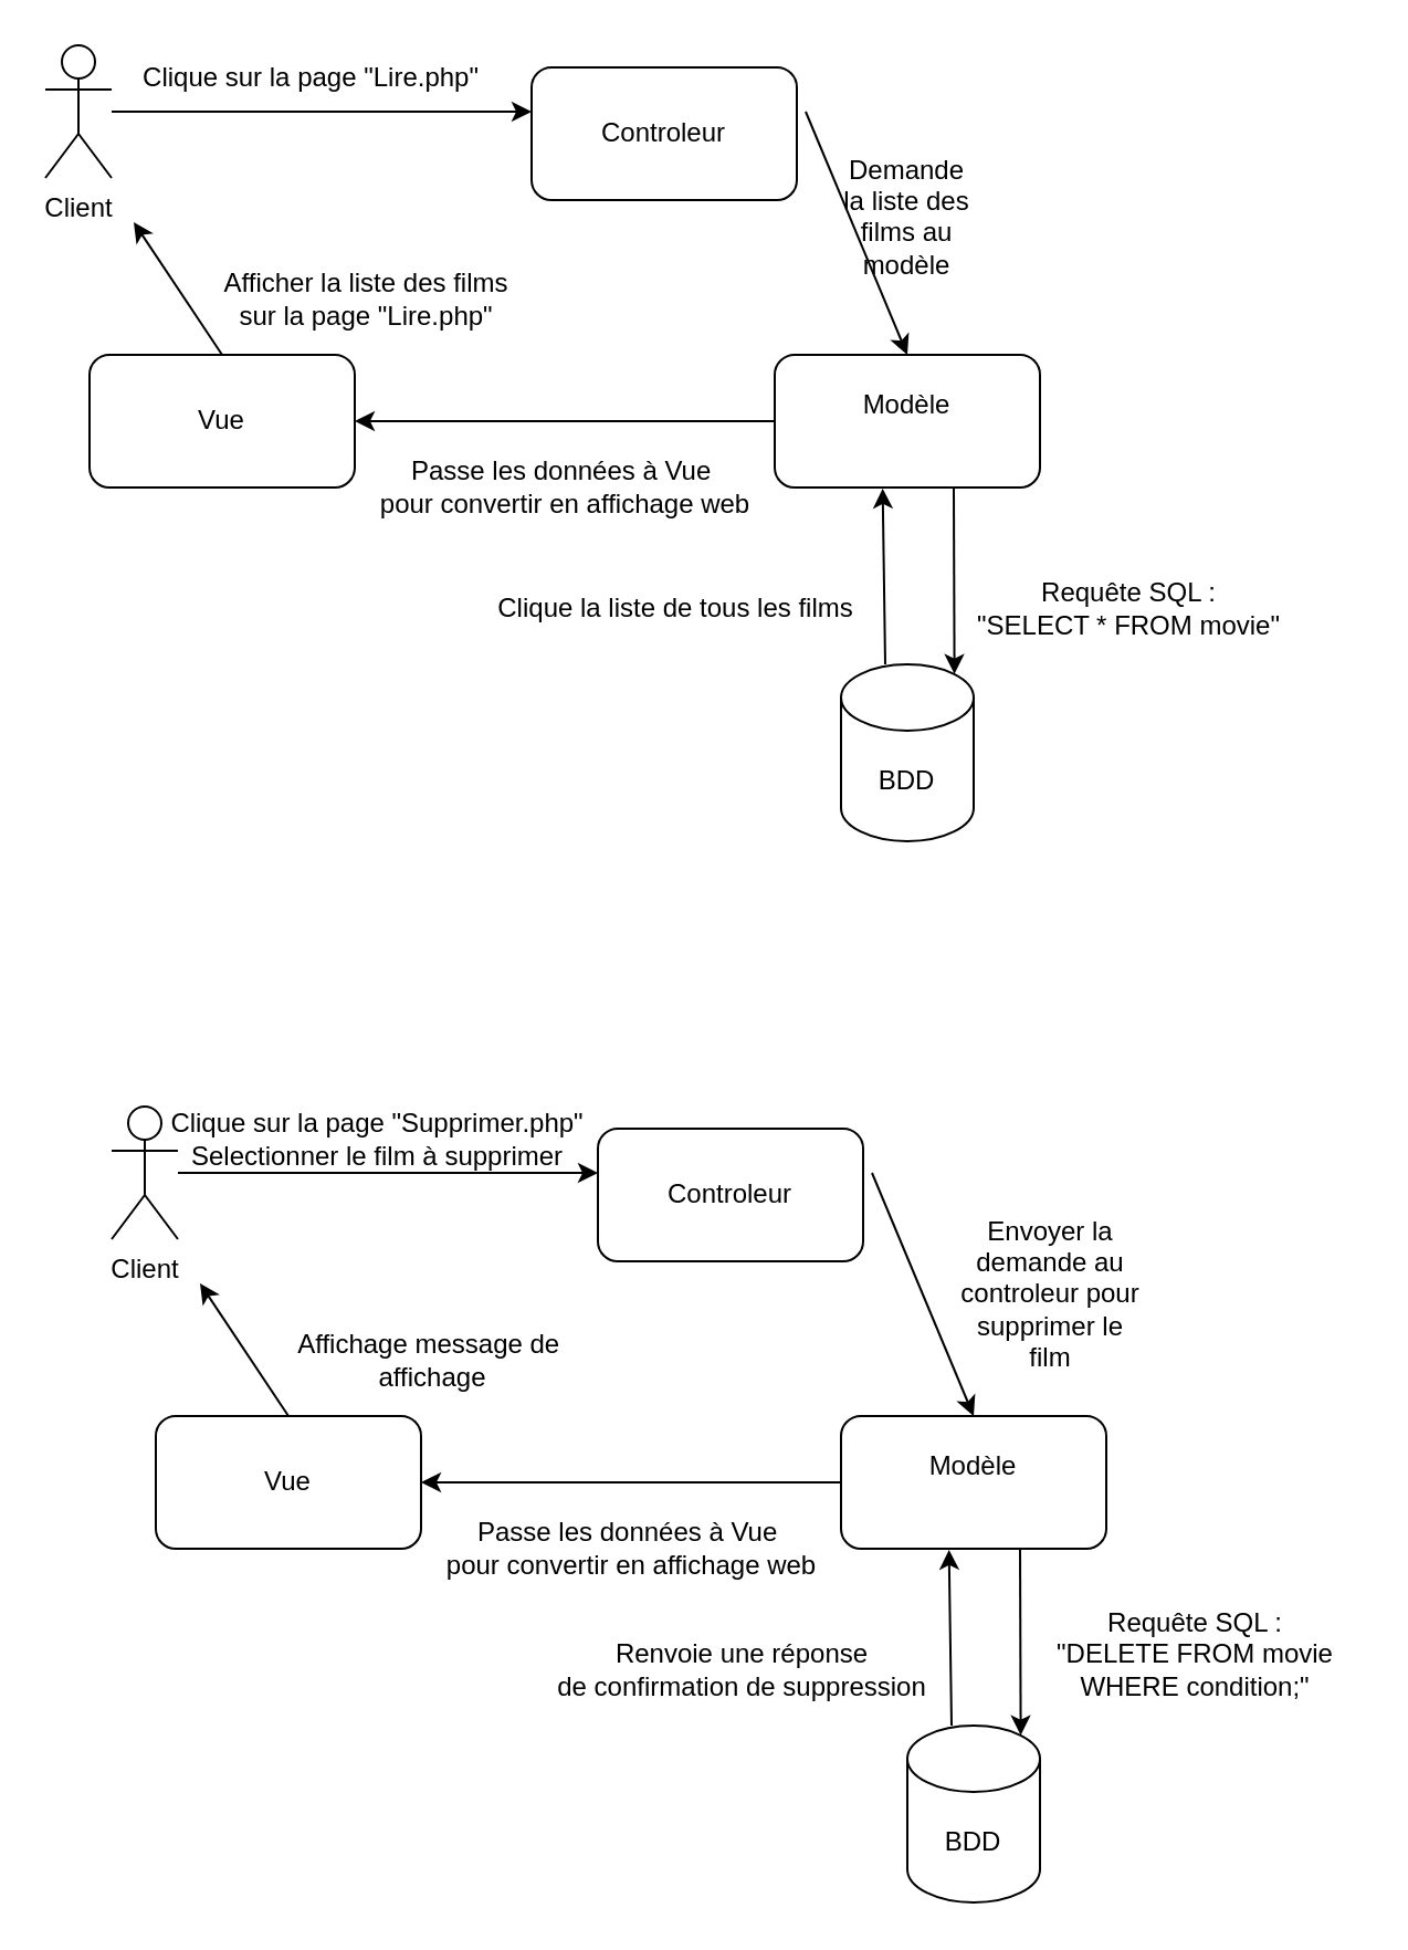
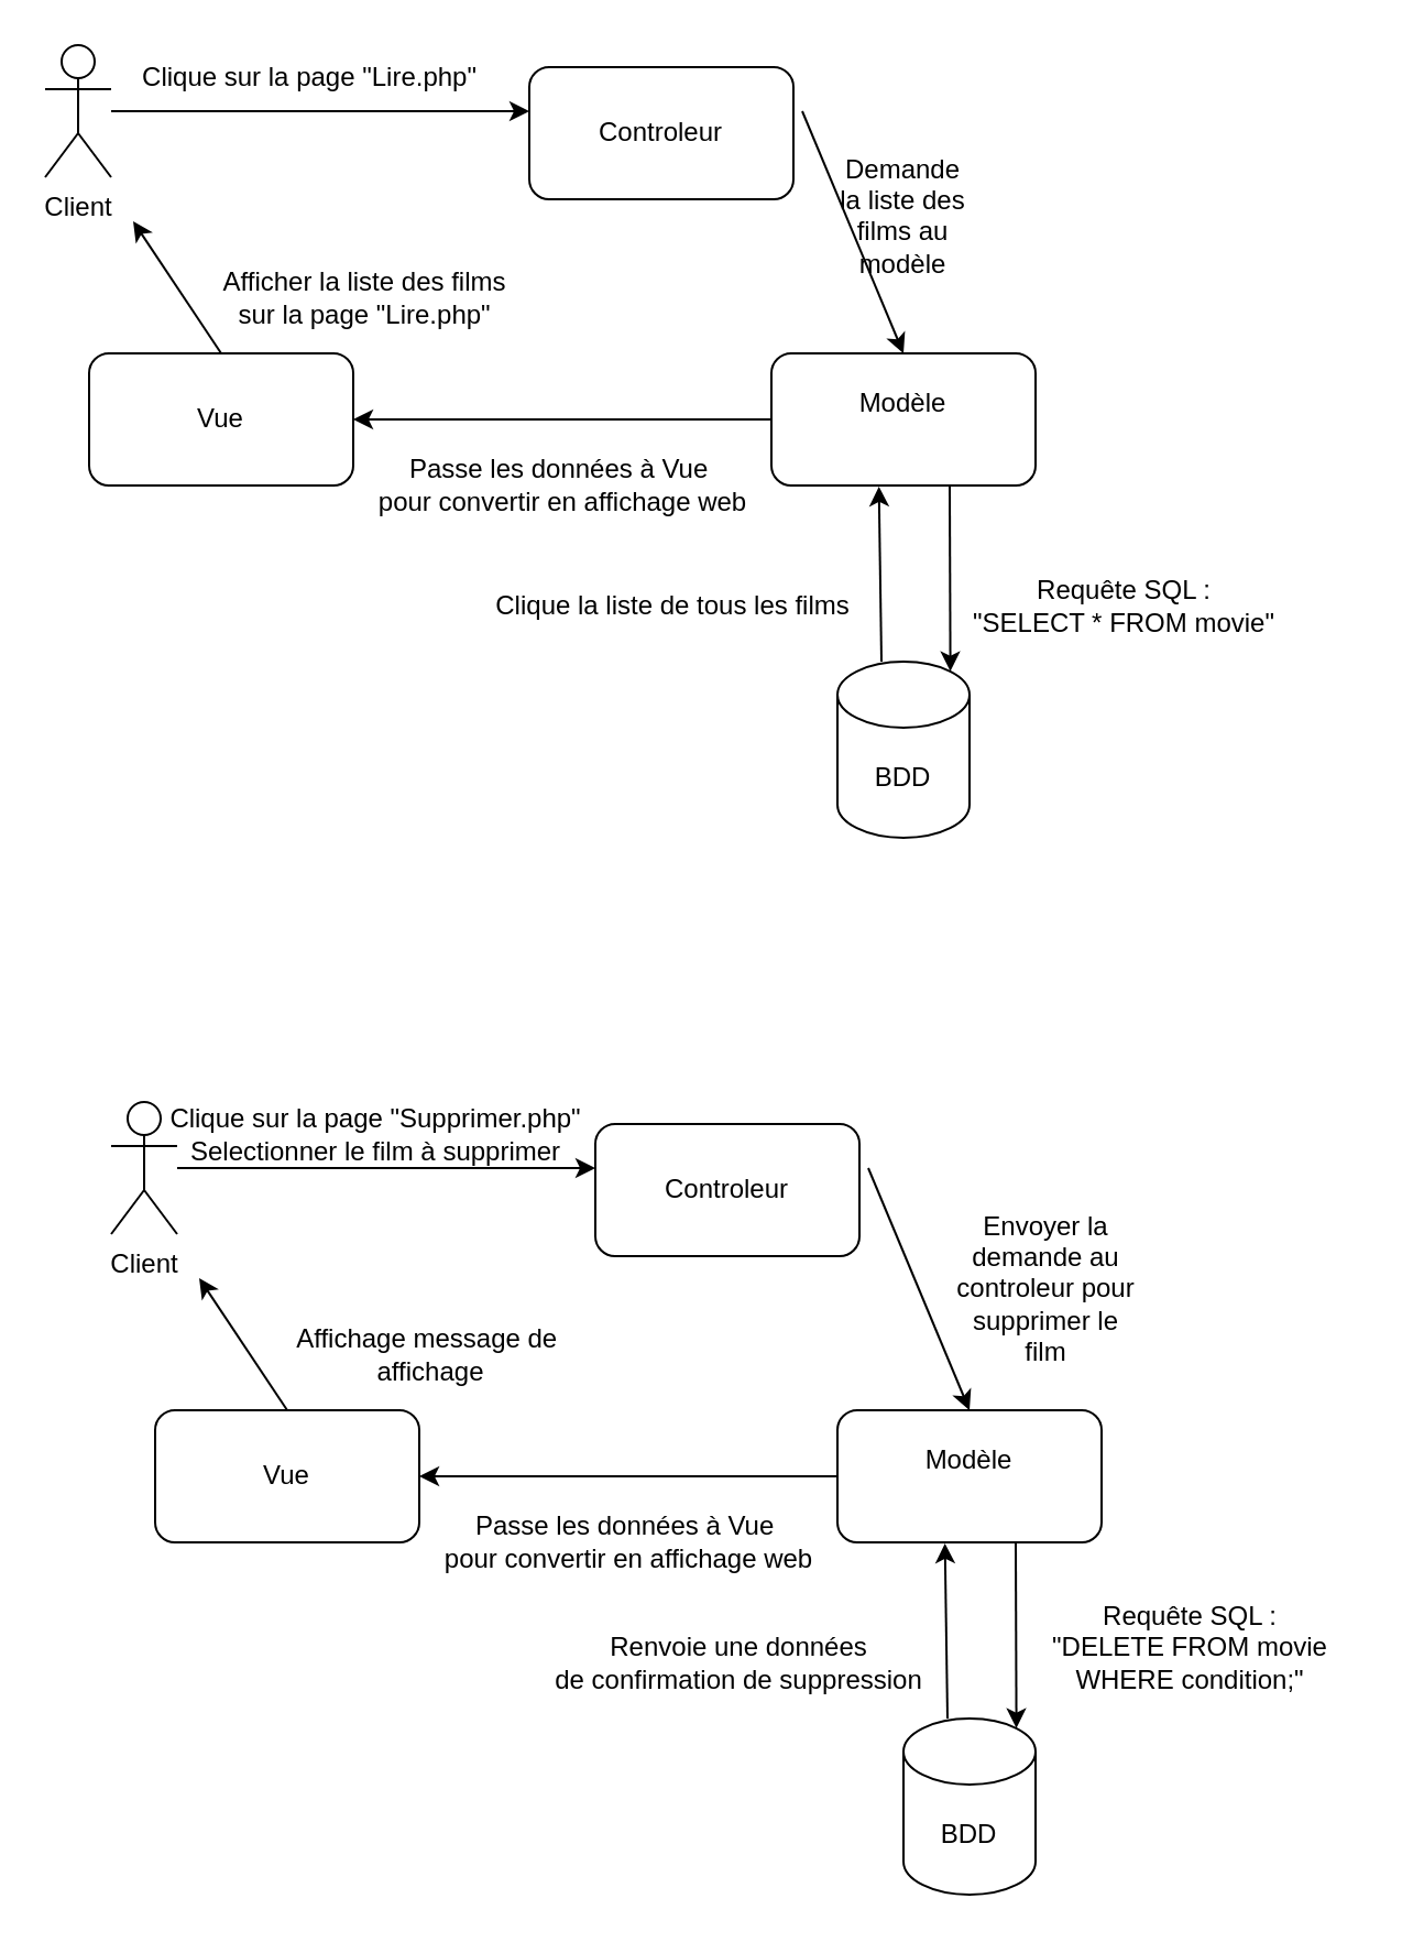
  <mxCell id="0" />
  <mxCell id="1" parent="0" />
  <mxCell id="2" value="Client&lt;div&gt;&lt;br&gt;&lt;/div&gt;" style="shape=umlActor;verticalLabelPosition=bottom;verticalAlign=top;html=1;outlineConnect=0;" vertex="1" parent="1"><mxGeometry x="20" y="20" width="30" height="60" as="geometry" /></mxCell>
  <mxCell id="3" value="BDD" style="shape=cylinder3;whiteSpace=wrap;html=1;boundedLbl=1;backgroundOutline=1;size=15;" vertex="1" parent="1"><mxGeometry x="380" y="300" width="60" height="80" as="geometry" /></mxCell>
  <mxCell id="4" value="Vue" style="rounded=1;whiteSpace=wrap;html=1;" vertex="1" parent="1"><mxGeometry x="40" y="160" width="120" height="60" as="geometry" /></mxCell>
  <mxCell id="5" value="Controleur" style="rounded=1;whiteSpace=wrap;html=1;" vertex="1" parent="1"><mxGeometry x="240" y="30" width="120" height="60" as="geometry" /></mxCell>
  <mxCell id="6" value="" style="endArrow=classic;html=1;rounded=0;" edge="1" parent="1" source="2"><mxGeometry width="50" height="50" relative="1" as="geometry"><mxPoint x="180" y="50" as="sourcePoint" /><mxPoint x="240" y="50" as="targetPoint" /></mxGeometry></mxCell>
  <mxCell id="7" value="Modèle&lt;div&gt;&lt;br&gt;&lt;/div&gt;" style="rounded=1;whiteSpace=wrap;html=1;" vertex="1" parent="1"><mxGeometry x="350" y="160" width="120" height="60" as="geometry" /></mxCell>
  <mxCell id="8" value="" style="endArrow=classic;html=1;rounded=0;entryX=0.407;entryY=1.008;entryDx=0;entryDy=0;entryPerimeter=0;" edge="1" parent="1" target="7"><mxGeometry width="50" height="50" relative="1" as="geometry"><mxPoint x="400" y="300" as="sourcePoint" /><mxPoint x="450" y="250" as="targetPoint" /></mxGeometry></mxCell>
  <mxCell id="9" value="" style="endArrow=classic;html=1;rounded=0;entryX=0.855;entryY=0;entryDx=0;entryDy=4.35;entryPerimeter=0;" edge="1" parent="1" target="3"><mxGeometry width="50" height="50" relative="1" as="geometry"><mxPoint x="431" y="220" as="sourcePoint" /><mxPoint x="430" y="140" as="targetPoint" /></mxGeometry></mxCell>
  <mxCell id="10" value="Clique sur la page &quot;Lire.php&quot;" style="text;html=1;align=center;verticalAlign=middle;resizable=0;points=[];autosize=1;strokeColor=none;fillColor=none;" vertex="1" parent="1"><mxGeometry x="50" y="20" width="180" height="30" as="geometry" /></mxCell>
  <mxCell id="11" value="" style="endArrow=classic;html=1;rounded=0;entryX=0.5;entryY=0;entryDx=0;entryDy=0;" edge="1" parent="1" target="7"><mxGeometry width="50" height="50" relative="1" as="geometry"><mxPoint x="364" y="50" as="sourcePoint" /><mxPoint x="414" as="targetPoint" y="0" /></mxGeometry></mxCell>
  <mxCell id="12" value="" style="endArrow=classic;html=1;rounded=0;entryX=1;entryY=0.5;entryDx=0;entryDy=0;" edge="1" parent="1" target="4"><mxGeometry width="50" height="50" relative="1" as="geometry"><mxPoint x="350" y="190" as="sourcePoint" /><mxPoint x="400" y="140" as="targetPoint" /></mxGeometry></mxCell>
  <mxCell id="13" value="" style="endArrow=classic;html=1;rounded=0;" edge="1" parent="1"><mxGeometry width="50" height="50" relative="1" as="geometry"><mxPoint x="100" y="160" as="sourcePoint" /><mxPoint x="60" y="100" as="targetPoint" /></mxGeometry></mxCell>
  <mxCell id="14" value="Afficher la liste des films&lt;div&gt;sur la page &quot;Lire.php&quot;&lt;/div&gt;" style="text;html=1;align=center;verticalAlign=middle;resizable=0;points=[];autosize=1;strokeColor=none;fillColor=none;" vertex="1" parent="1"><mxGeometry x="90" y="115" width="150" height="40" as="geometry" /></mxCell>
  <mxCell id="15" value="Demande la liste des films au modèle&lt;div&gt;&lt;br&gt;&lt;/div&gt;" style="text;html=1;align=center;verticalAlign=middle;whiteSpace=wrap;rounded=0;" vertex="1" parent="1"><mxGeometry x="380" y="90" width="60" height="30" as="geometry" /></mxCell>
  <mxCell id="16" value="Requête SQL :&lt;div&gt;&quot;SELECT * FROM movie&quot;&lt;br&gt;&lt;/div&gt;" style="text;html=1;align=center;verticalAlign=middle;resizable=0;points=[];autosize=1;strokeColor=none;fillColor=none;" vertex="1" parent="1"><mxGeometry x="430" y="255" width="160" height="40" as="geometry" /></mxCell>
  <mxCell id="17" value="&lt;div&gt;Clique la liste de tous les films&lt;/div&gt;" style="text;html=1;align=center;verticalAlign=middle;resizable=0;points=[];autosize=1;strokeColor=none;fillColor=none;" vertex="1" parent="1"><mxGeometry x="210" y="260" width="190" height="30" as="geometry" /></mxCell>
  <mxCell id="18" value="&lt;div&gt;Passe les données à Vue&amp;nbsp;&lt;/div&gt;&lt;div&gt;pour convertir en affichage web&lt;/div&gt;" style="text;html=1;align=center;verticalAlign=middle;resizable=0;points=[];autosize=1;strokeColor=none;fillColor=none;" vertex="1" parent="1"><mxGeometry x="160" y="200" width="190" height="40" as="geometry" /></mxCell>
  <mxCell id="19" value="Client&lt;div&gt;&lt;br&gt;&lt;/div&gt;" style="shape=umlActor;verticalLabelPosition=bottom;verticalAlign=top;html=1;outlineConnect=0;" vertex="1" parent="1"><mxGeometry x="50" y="500" width="30" height="60" as="geometry" /></mxCell>
  <mxCell id="20" value="BDD" style="shape=cylinder3;whiteSpace=wrap;html=1;boundedLbl=1;backgroundOutline=1;size=15;" vertex="1" parent="1"><mxGeometry x="410" y="780" width="60" height="80" as="geometry" /></mxCell>
  <mxCell id="21" value="Vue" style="rounded=1;whiteSpace=wrap;html=1;" vertex="1" parent="1"><mxGeometry x="70" y="640" width="120" height="60" as="geometry" /></mxCell>
  <mxCell id="22" value="Controleur" style="rounded=1;whiteSpace=wrap;html=1;" vertex="1" parent="1"><mxGeometry x="270" y="510" width="120" height="60" as="geometry" /></mxCell>
  <mxCell id="23" value="" style="endArrow=classic;html=1;rounded=0;" edge="1" parent="1" source="19"><mxGeometry width="50" height="50" relative="1" as="geometry"><mxPoint x="210" y="530" as="sourcePoint" /><mxPoint x="270" y="530" as="targetPoint" /></mxGeometry></mxCell>
  <mxCell id="24" value="Modèle&lt;div&gt;&lt;br&gt;&lt;/div&gt;" style="rounded=1;whiteSpace=wrap;html=1;" vertex="1" parent="1"><mxGeometry x="380" y="640" width="120" height="60" as="geometry" /></mxCell>
  <mxCell id="25" value="" style="endArrow=classic;html=1;rounded=0;entryX=0.407;entryY=1.008;entryDx=0;entryDy=0;entryPerimeter=0;" edge="1" parent="1" target="24"><mxGeometry width="50" height="50" relative="1" as="geometry"><mxPoint x="430" y="780" as="sourcePoint" /><mxPoint x="480" y="730" as="targetPoint" /></mxGeometry></mxCell>
  <mxCell id="26" value="" style="endArrow=classic;html=1;rounded=0;entryX=0.855;entryY=0;entryDx=0;entryDy=4.35;entryPerimeter=0;" edge="1" parent="1" target="20"><mxGeometry width="50" height="50" relative="1" as="geometry"><mxPoint x="461" y="700" as="sourcePoint" /><mxPoint x="460" y="620" as="targetPoint" /></mxGeometry></mxCell>
  <mxCell id="27" value="Clique sur la page &quot;Supprimer.php&quot;&lt;div&gt;Selectionner le film à supprimer&lt;/div&gt;" style="text;html=1;align=center;verticalAlign=middle;resizable=0;points=[];autosize=1;strokeColor=none;fillColor=none;" vertex="1" parent="1"><mxGeometry x="65" y="495" width="210" height="40" as="geometry" /></mxCell>
  <mxCell id="28" value="" style="endArrow=classic;html=1;rounded=0;entryX=0.5;entryY=0;entryDx=0;entryDy=0;" edge="1" parent="1" target="24"><mxGeometry width="50" height="50" relative="1" as="geometry"><mxPoint x="394" y="530" as="sourcePoint" /><mxPoint x="444" y="480" as="targetPoint" /></mxGeometry></mxCell>
  <mxCell id="29" value="" style="endArrow=classic;html=1;rounded=0;entryX=1;entryY=0.5;entryDx=0;entryDy=0;" edge="1" parent="1" target="21"><mxGeometry width="50" height="50" relative="1" as="geometry"><mxPoint x="380" y="670" as="sourcePoint" /><mxPoint x="430" y="620" as="targetPoint" /></mxGeometry></mxCell>
  <mxCell id="30" value="" style="endArrow=classic;html=1;rounded=0;" edge="1" parent="1"><mxGeometry width="50" height="50" relative="1" as="geometry"><mxPoint x="130" y="640" as="sourcePoint" /><mxPoint x="90" y="580" as="targetPoint" /></mxGeometry></mxCell>
  <mxCell id="31" value="Affichage message de&amp;nbsp;&lt;div&gt;affichage&lt;/div&gt;" style="text;html=1;align=center;verticalAlign=middle;resizable=0;points=[];autosize=1;strokeColor=none;fillColor=none;" vertex="1" parent="1"><mxGeometry x="120" y="595" width="150" height="40" as="geometry" /></mxCell>
  <mxCell id="32" value="&lt;div&gt;Envoyer la demande au controleur pour supprimer le film&lt;/div&gt;" style="text;html=1;align=center;verticalAlign=middle;whiteSpace=wrap;rounded=0;" vertex="1" parent="1"><mxGeometry x="430" y="570" width="90" height="30" as="geometry" /></mxCell>
  <mxCell id="33" value="Requête SQL :&lt;div&gt;&lt;div&gt;&quot;DELETE FROM movie&lt;/div&gt;&lt;div&gt;WHERE condition;&quot;&lt;/div&gt;&lt;/div&gt;&lt;div&gt;&lt;br&gt;&lt;/div&gt;" style="text;html=1;align=center;verticalAlign=middle;resizable=0;points=[];autosize=1;strokeColor=none;fillColor=none;" vertex="1" parent="1"><mxGeometry x="465" y="720" width="150" height="70" as="geometry" /></mxCell>
- <mxCell id="34" value="&lt;div&gt;Renvoie une réponse&lt;/div&gt;&lt;div&gt;de confirmation de suppression&lt;/div&gt;" style="text;html=1;align=center;verticalAlign=middle;resizable=0;points=[];autosize=1;strokeColor=none;fillColor=none;" vertex="1" parent="1"><mxGeometry x="240" y="735" width="190" height="40" as="geometry" /></mxCell>
+ <mxCell id="34" value="&lt;div&gt;Renvoie une données&lt;/div&gt;&lt;div&gt;de confirmation de suppression&lt;/div&gt;" style="text;html=1;align=center;verticalAlign=middle;resizable=0;points=[];autosize=1;strokeColor=none;fillColor=none;" vertex="1" parent="1"><mxGeometry x="240" y="735" width="190" height="40" as="geometry" /></mxCell>
  <mxCell id="35" value="&lt;div&gt;Passe les données à Vue&amp;nbsp;&lt;/div&gt;&lt;div&gt;pour convertir en affichage web&lt;/div&gt;" style="text;html=1;align=center;verticalAlign=middle;resizable=0;points=[];autosize=1;strokeColor=none;fillColor=none;" vertex="1" parent="1"><mxGeometry x="190" y="680" width="190" height="40" as="geometry" /></mxCell>
